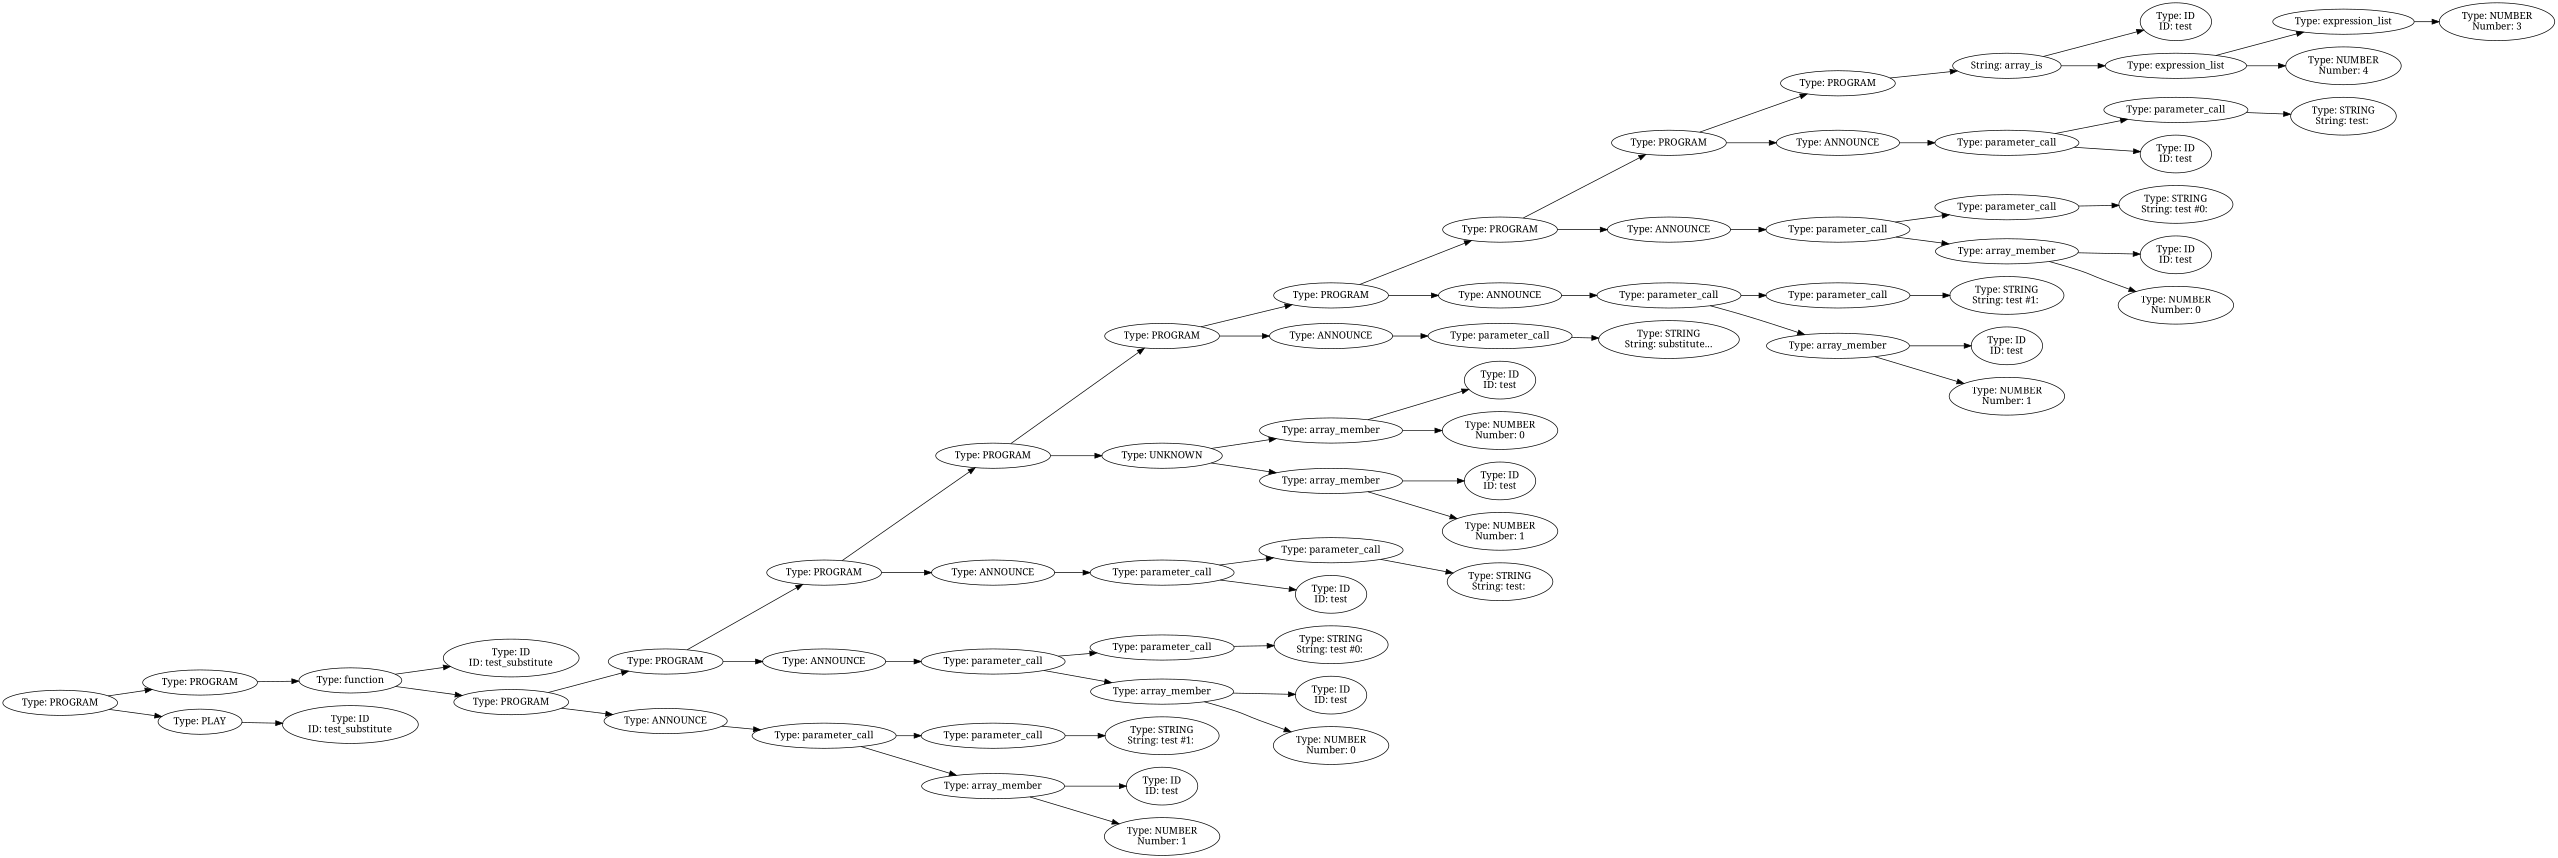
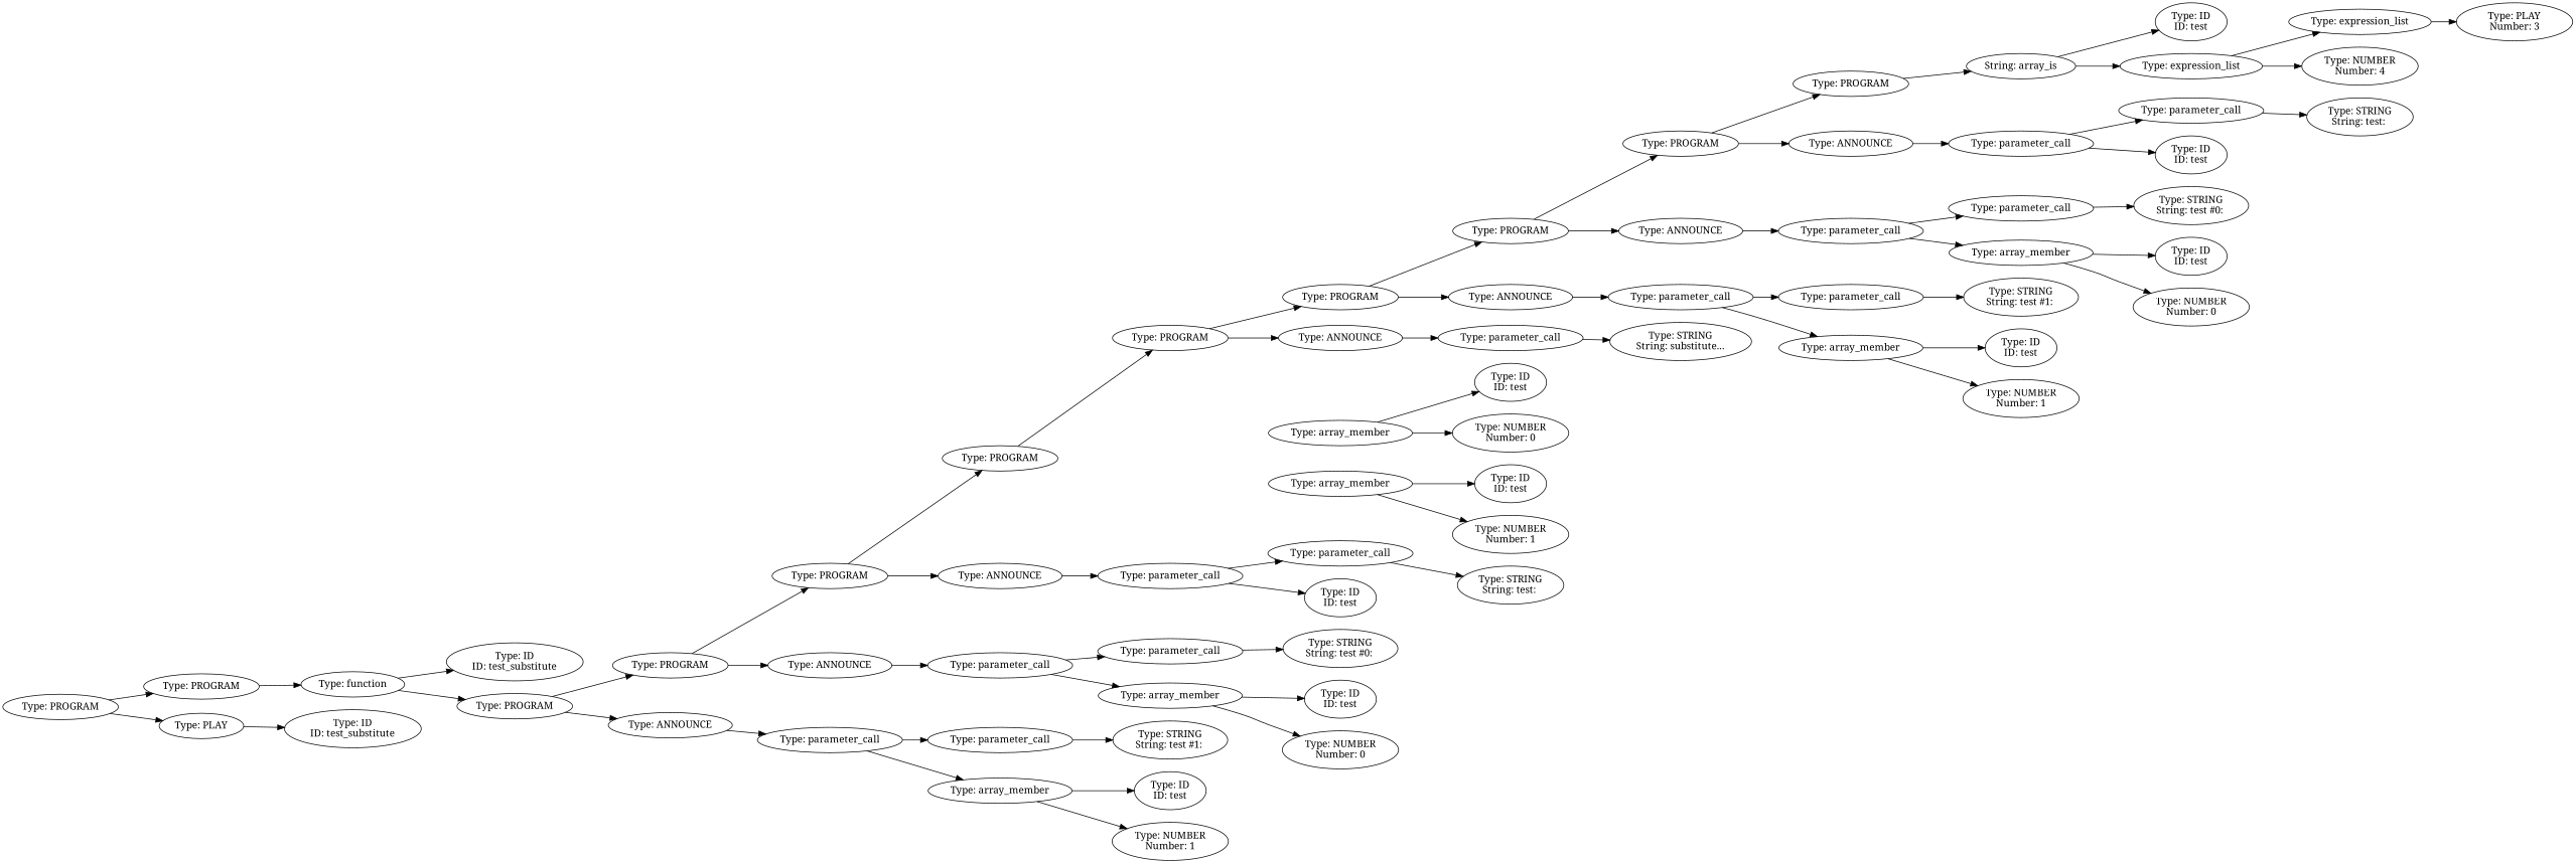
  digraph {
    fontname="Noto Serif"
    rankdir=LR
    node [fontname="Noto Serif"]
    edge [fontname="Noto Serif"]
    n1 [label="Type: PROGRAM"]
    n2 [label="Type: PROGRAM"]
    n3 [label="Type: PLAY"]
    n4 [label="Type: function"]
    n5 [label="Type: ID\nID: test_substitute"]
    n6 [label="Type: ID\nID: test_substitute"]
    n7 [label="Type: PROGRAM"]
    n8 [label="Type: PROGRAM"]
    n9 [label="Type: ANNOUNCE"]
    n10 [label="Type: PROGRAM"]
    n11 [label="Type: ANNOUNCE"]
    n12 [label="Type: parameter_call"]
    n13 [label="Type: PROGRAM"]
    n14 [label="Type: ANNOUNCE"]
    n15 [label="Type: parameter_call"]
    n16 [label="Type: PROGRAM"]
-   n17 [label="Type: UNKNOWN"]
    n18 [label="Type: parameter_call"]
    n19 [label="Type: PROGRAM"]
    n20 [label="Type: ANNOUNCE"]
    n21 [label="Type: array_member"]
    n22 [label="Type: array_member"]
    n23 [label="Type: PROGRAM"]
    n24 [label="Type: ANNOUNCE"]
    n25 [label="Type: parameter_call"]
    n26 [label="Type: PROGRAM"]
    n27 [label="Type: ANNOUNCE"]
    n28 [label="Type: parameter_call"]
    n29 [label="Type: PROGRAM"]
    n30 [label="Type: ANNOUNCE"]
    n31 [label="Type: parameter_call"]
    n32 [label="String: array_is"]
    n33 [label="Type: parameter_call"]
    n34 [label="Type: ID\nID: test"]
    n35 [label="Type: expression_list"]
    n36 [label="Type: expression_list"]
    n37 [label="Type: NUMBER\nNumber: 4"]
-   n38 [label="Type: NUMBER\nNumber: 3"]
+   n38 [label="Type: PLAY\nNumber: 3"]
    n39 [label="Type: parameter_call"]
    n40 [label="Type: ID\nID: test"]
    n41 [label="Type: STRING\nString: test: "]
    n42 [label="Type: parameter_call"]
    n43 [label="Type: array_member"]
    n44 [label="Type: STRING\nString: test #0: "]
    n45 [label="Type: ID\nID: test"]
    n46 [label="Type: NUMBER\nNumber: 0"]
    n47 [label="Type: parameter_call"]
    n48 [label="Type: array_member"]
    n49 [label="Type: STRING\nString: test #1: "]
    n50 [label="Type: ID\nID: test"]
    n51 [label="Type: NUMBER\nNumber: 1"]
    n52 [label="Type: STRING\nString: substitute..."]
    n53 [label="Type: ID\nID: test"]
    n54 [label="Type: NUMBER\nNumber: 0"]
    n55 [label="Type: ID\nID: test"]
    n56 [label="Type: NUMBER\nNumber: 1"]
    n57 [label="Type: parameter_call"]
    n58 [label="Type: ID\nID: test"]
    n59 [label="Type: STRING\nString: test: "]
    n60 [label="Type: parameter_call"]
    n61 [label="Type: array_member"]
    n62 [label="Type: STRING\nString: test #0: "]
    n63 [label="Type: ID\nID: test"]
    n64 [label="Type: NUMBER\nNumber: 0"]
    n65 [label="Type: parameter_call"]
    n66 [label="Type: array_member"]
    n67 [label="Type: STRING\nString: test #1: "]
    n68 [label="Type: ID\nID: test"]
    n69 [label="Type: NUMBER\nNumber: 1"]
    n1 -> n2
    n1 -> n3
    n2 -> n4
    n3 -> n5
    n4 -> n6
    n4 -> n7
    n7 -> n8
    n7 -> n9
    n8 -> n10
    n8 -> n11
    n9 -> n12
    n10 -> n13
    n10 -> n14
    n11 -> n15
    n12 -> n65
    n12 -> n66
    n13 -> n16
-   n13 -> n17
    n14 -> n18
    n15 -> n60
    n15 -> n61
    n16 -> n19
    n16 -> n20
-   n17 -> n21
-   n17 -> n22
    n18 -> n57
    n18 -> n58
    n19 -> n23
    n19 -> n24
    n20 -> n25
    n21 -> n53
    n21 -> n54
    n22 -> n55
    n22 -> n56
    n23 -> n26
    n23 -> n27
    n24 -> n28
    n25 -> n52
    n26 -> n29
    n26 -> n30
    n27 -> n31
    n28 -> n47
    n28 -> n48
    n29 -> n32
    n30 -> n33
    n31 -> n42
    n31 -> n43
    n32 -> n34
    n32 -> n35
    n33 -> n39
    n33 -> n40
    n35 -> n36
    n35 -> n37
    n36 -> n38
    n39 -> n41
    n42 -> n44
    n43 -> n45
    n43 -> n46
    n47 -> n49
    n48 -> n50
    n48 -> n51
    n57 -> n59
    n60 -> n62
    n61 -> n63
    n61 -> n64
    n65 -> n67
    n66 -> n68
    n66 -> n69
  }
